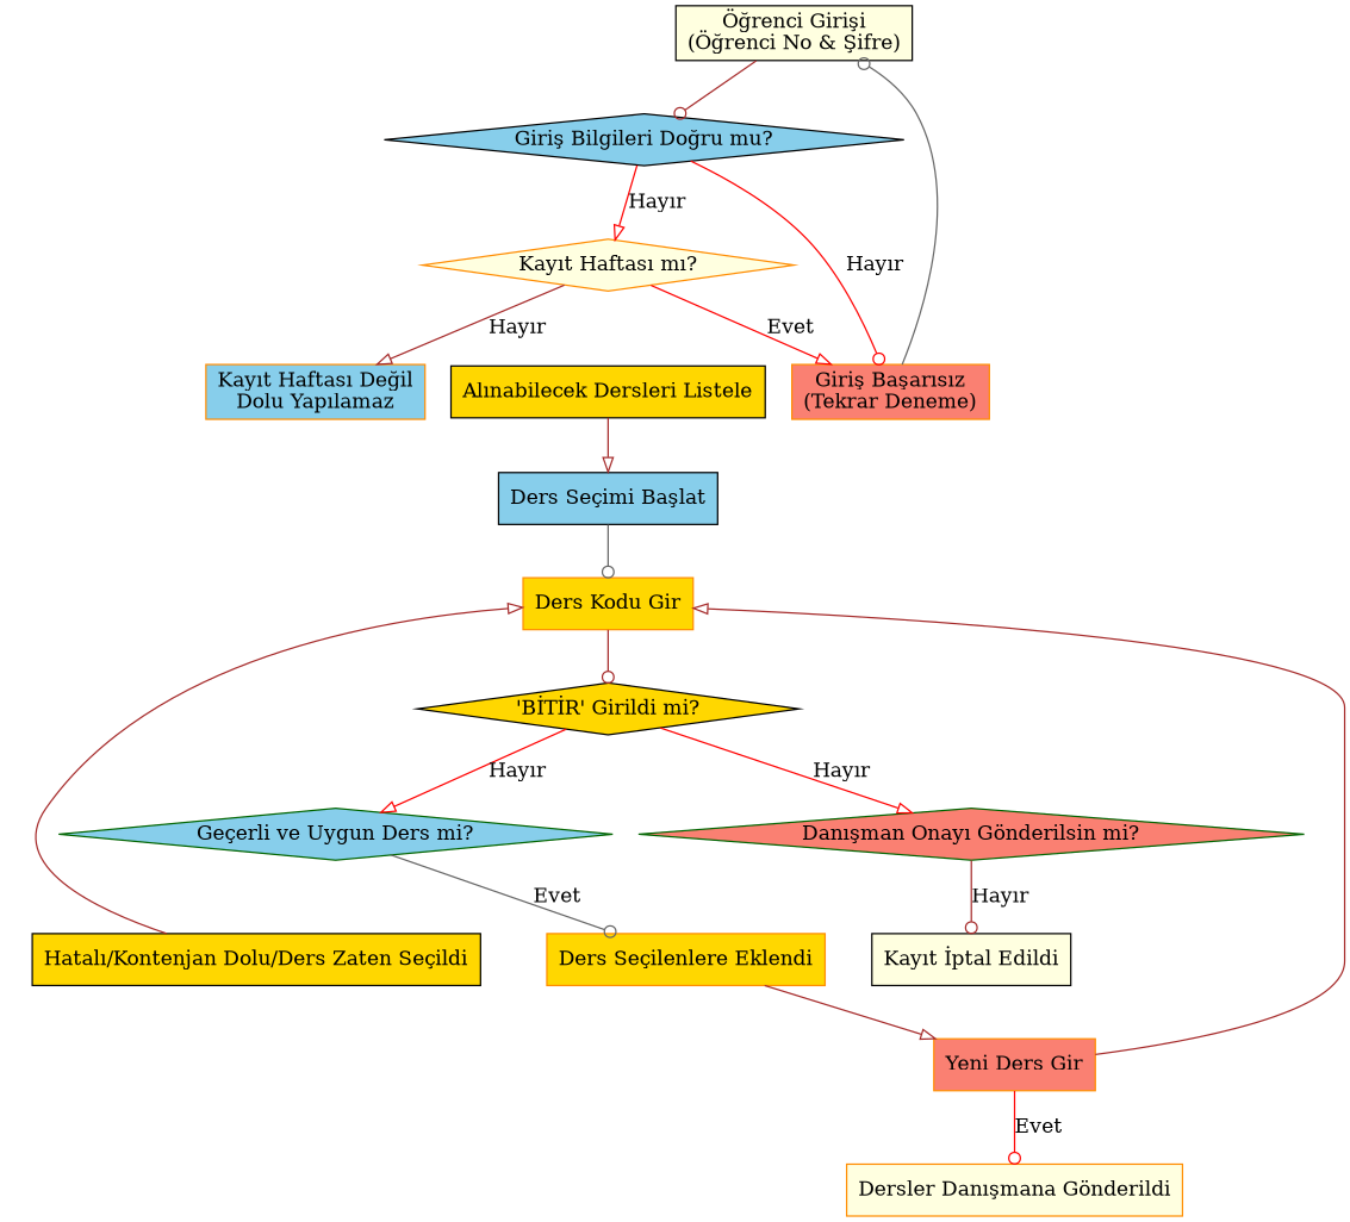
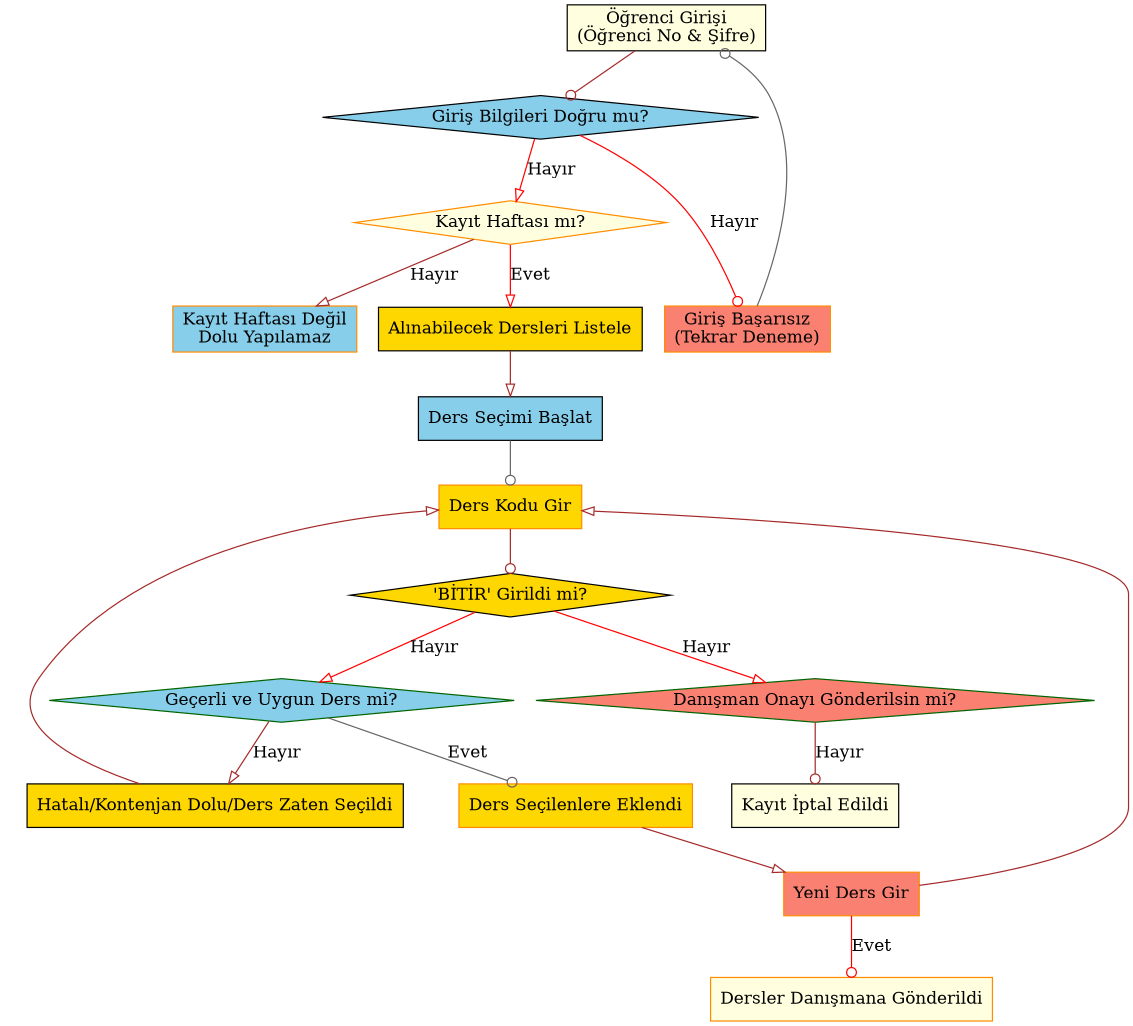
  digraph {
    rankdir=TB
    node [color=black fillcolor=gold shape=box style=filled]
    edge [arrowhead=onormal color=brown]
    n1 [fillcolor=lightyellow label="Öğrenci Girişi\n(Öğrenci No & Şifre)"]
    n2 [fillcolor=skyblue label="Giriş Bilgileri Doğru mu?" shape=diamond]
    n3 [color=darkorange fillcolor=salmon label="Giriş Başarısız\n(Tekrar Deneme)"]
    n4 [color=darkorange fillcolor=lightyellow label="Kayıt Haftası mı?" shape=diamond]
    n5 [color=darkorange fillcolor=skyblue label="Kayıt Haftası Değil\nDolu Yapılamaz"]
    n6 [label="Alınabilecek Dersleri Listele"]
    n7 [fillcolor=skyblue label="Ders Seçimi Başlat"]
    n8 [color=darkorange label="Ders Kodu Gir"]
    n9 [label="'BİTİR' Girildi mi?" shape=diamond]
    n10 [color=darkgreen fillcolor=skyblue label="Geçerli ve Uygun Ders mi?" shape=diamond]
    n11 [color=darkgreen fillcolor=salmon label="Danışman Onayı Gönderilsin mi?" shape=diamond]
    n12 [color=darkorange label="Ders Seçilenlere Eklendi"]
    n13 [label="Hatalı/Kontenjan Dolu/Ders Zaten Seçildi"]
    n14 [color=darkorange fillcolor=salmon label="Yeni Ders Gir"]
    n15 [color=darkorange fillcolor=lightyellow label="Dersler Danışmana Gönderildi"]
    n16 [fillcolor=lightyellow label="Kayıt İptal Edildi"]
    n1 -> n2 [arrowhead=odot]
    n2 -> n3 [arrowhead=odot color=red label="Hayır"]
    n2 -> n4 [color=red label="Hayır"]
    n3 -> n1 [arrowhead=odot color=gray40]
    n4 -> n5 [label="Hayır"]
-   n4 -> n3 [color=red label=Evet]
+   n4 -> n6 [color=red label=Evet]
    n6 -> n7
    n7 -> n8 [arrowhead=odot color=gray40]
    n8 -> n9 [arrowhead=odot]
    n9 -> n10 [color=red label="Hayır"]
    n9 -> n11 [color=red label="Hayır"]
    n10 -> n12 [arrowhead=odot color=gray40 label=Evet]
+   n10 -> n13 [label="Hayır"]
    n11 -> n16 [arrowhead=odot label="Hayır"]
    n12 -> n14
    n13 -> n8
    n14 -> n8
    n14 -> n15 [arrowhead=odot color=red label=Evet]
  }
